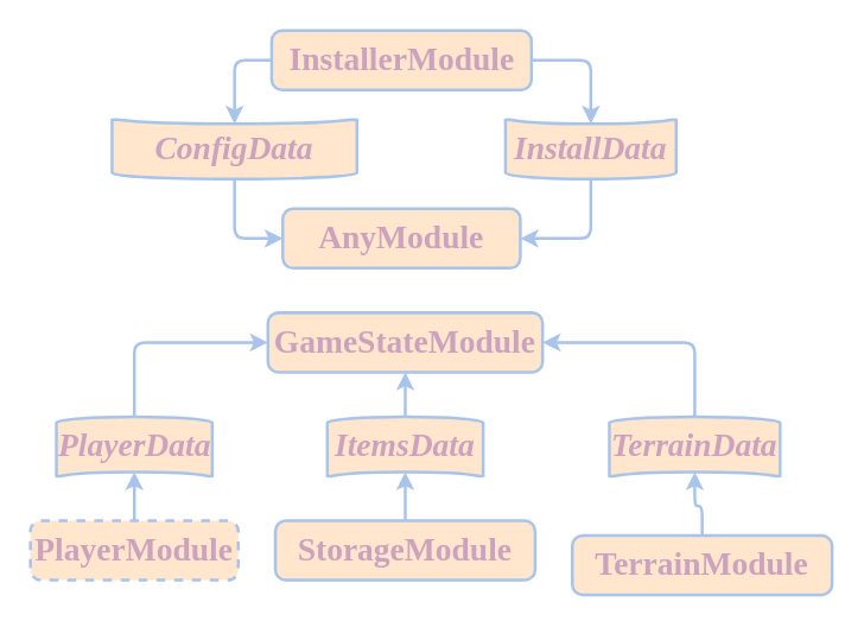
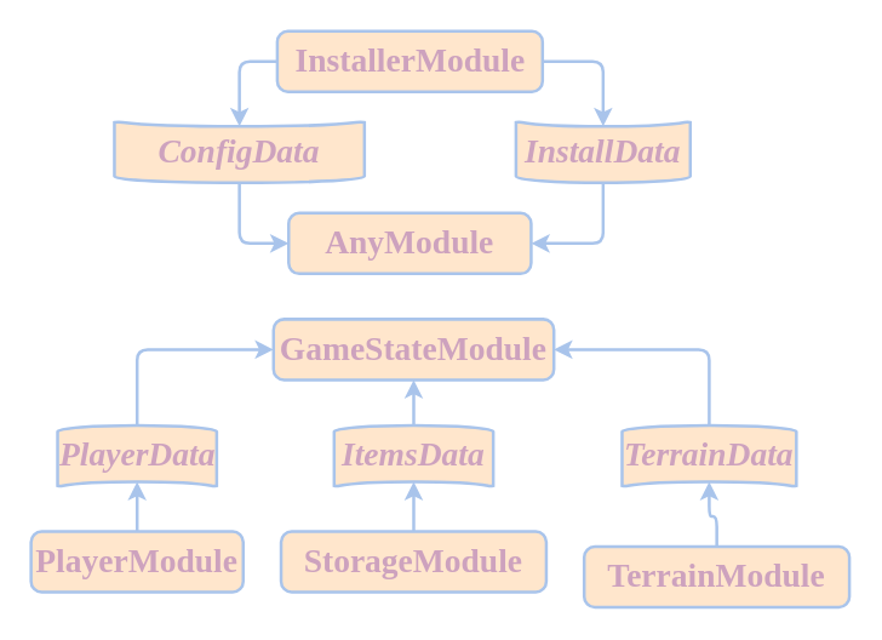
  <mxCell id="0" />
  <mxCell id="1" parent="0" />
  <mxCell id="2" value="&lt;span style=&quot;font-style: normal;&quot;&gt;InstallerModule&lt;/span&gt;" style="rounded=1;whiteSpace=wrap;html=1;absoluteArcSize=1;arcSize=14;strokeWidth=2;fillColor=#ffe6cc;strokeColor=#A9C4EB;fontSize=22;align=center;verticalAlign=middle;fontFamily=Times New Roman;fontStyle=3;fontColor=#CDA2BE;" vertex="1" parent="1"><mxGeometry x="182.5" y="20" width="175" height="40" as="geometry" /></mxCell>
  <mxCell id="3" value="&lt;span style=&quot;font-style: normal;&quot;&gt;AnyModule&lt;/span&gt;" style="rounded=1;whiteSpace=wrap;html=1;absoluteArcSize=1;arcSize=14;strokeWidth=2;fillColor=#ffe6cc;strokeColor=#A9C4EB;fontSize=22;align=center;verticalAlign=middle;fontFamily=Times New Roman;fontStyle=3;fontColor=#CDA2BE;" vertex="1" parent="1"><mxGeometry x="190" y="140" width="160" height="40" as="geometry" /></mxCell>
  <mxCell id="4" style="edgeStyle=orthogonalEdgeStyle;rounded=1;orthogonalLoop=1;jettySize=auto;html=1;exitX=0;exitY=0.5;exitDx=0;exitDy=0;exitPerimeter=0;entryX=0;entryY=0.5;entryDx=0;entryDy=0;strokeColor=#A9C4EB;strokeWidth=2;align=center;verticalAlign=middle;arcSize=14;fontFamily=Times New Roman;fontSize=22;fontColor=#CDA2BE;fontStyle=3;labelBackgroundColor=default;endArrow=classic;fillColor=#ffe6cc;" edge="1" parent="1" source="5" target="3"><mxGeometry relative="1" as="geometry" /></mxCell>
  <mxCell id="5" value="ConfigData" style="strokeWidth=2;html=1;shape=mxgraph.flowchart.stored_data;whiteSpace=wrap;rounded=1;strokeColor=#A9C4EB;align=center;verticalAlign=middle;arcSize=14;fontFamily=Times New Roman;fontSize=22;fontColor=#CDA2BE;fontStyle=3;labelBackgroundColor=none;fillColor=#ffe6cc;direction=north;" vertex="1" parent="1"><mxGeometry x="75" y="80" width="165" height="40" as="geometry" /></mxCell>
  <mxCell id="6" style="edgeStyle=orthogonalEdgeStyle;rounded=1;orthogonalLoop=1;jettySize=auto;html=1;exitX=0;exitY=0.5;exitDx=0;exitDy=0;exitPerimeter=0;entryX=1;entryY=0.5;entryDx=0;entryDy=0;strokeColor=#A9C4EB;strokeWidth=2;align=center;verticalAlign=middle;arcSize=14;fontFamily=Times New Roman;fontSize=22;fontColor=#CDA2BE;fontStyle=3;labelBackgroundColor=default;endArrow=classic;fillColor=#ffe6cc;" edge="1" parent="1" source="7" target="3"><mxGeometry relative="1" as="geometry" /></mxCell>
  <mxCell id="7" value="InstallData" style="strokeWidth=2;html=1;shape=mxgraph.flowchart.stored_data;whiteSpace=wrap;rounded=1;strokeColor=#A9C4EB;align=center;verticalAlign=middle;arcSize=14;fontFamily=Times New Roman;fontSize=22;fontColor=#CDA2BE;fontStyle=3;labelBackgroundColor=none;fillColor=#ffe6cc;direction=north;" vertex="1" parent="1"><mxGeometry x="340" y="80" width="115" height="40" as="geometry" /></mxCell>
  <mxCell id="8" style="edgeStyle=orthogonalEdgeStyle;rounded=1;orthogonalLoop=1;jettySize=auto;html=1;exitX=1;exitY=0.5;exitDx=0;exitDy=0;entryX=0.93;entryY=0.5;entryDx=0;entryDy=0;entryPerimeter=0;strokeColor=#A9C4EB;strokeWidth=2;align=center;verticalAlign=middle;arcSize=14;fontFamily=Times New Roman;fontSize=22;fontColor=#CDA2BE;fontStyle=3;labelBackgroundColor=default;endArrow=classic;fillColor=#ffe6cc;" edge="1" parent="1" source="2" target="7"><mxGeometry relative="1" as="geometry" /></mxCell>
  <mxCell id="9" style="edgeStyle=orthogonalEdgeStyle;rounded=1;orthogonalLoop=1;jettySize=auto;html=1;exitX=0;exitY=0.5;exitDx=0;exitDy=0;entryX=0.93;entryY=0.5;entryDx=0;entryDy=0;entryPerimeter=0;strokeColor=#A9C4EB;strokeWidth=2;align=center;verticalAlign=middle;arcSize=14;fontFamily=Times New Roman;fontSize=22;fontColor=#CDA2BE;fontStyle=3;labelBackgroundColor=default;endArrow=classic;fillColor=#ffe6cc;" edge="1" parent="1" source="2" target="5"><mxGeometry relative="1" as="geometry" /></mxCell>
  <mxCell id="10" value="&lt;span style=&quot;font-style: normal;&quot;&gt;GameStateModule&lt;/span&gt;" style="rounded=1;whiteSpace=wrap;html=1;absoluteArcSize=1;arcSize=14;strokeWidth=2;fillColor=#ffe6cc;strokeColor=#A9C4EB;fontSize=22;align=center;verticalAlign=middle;fontFamily=Times New Roman;fontStyle=3;fontColor=#CDA2BE;" vertex="1" parent="1"><mxGeometry x="180" y="210" width="185" height="40" as="geometry" /></mxCell>
- <mxCell id="11" value="&lt;span style=&quot;font-style: normal;&quot;&gt;PlayerModule&lt;/span&gt;" style="rounded=1;whiteSpace=wrap;html=1;absoluteArcSize=1;arcSize=14;strokeWidth=2;fillColor=#ffe6cc;strokeColor=#A9C4EB;fontSize=22;align=center;verticalAlign=middle;fontFamily=Times New Roman;fontStyle=3;fontColor=#CDA2BE;dashed=1;" vertex="1" parent="1"><mxGeometry x="20" y="350" width="140" height="40" as="geometry" /></mxCell>
+ <mxCell id="11" value="&lt;span style=&quot;font-style: normal;&quot;&gt;PlayerModule&lt;/span&gt;" style="rounded=1;whiteSpace=wrap;html=1;absoluteArcSize=1;arcSize=14;strokeWidth=2;fillColor=#ffe6cc;strokeColor=#A9C4EB;fontSize=22;align=center;verticalAlign=middle;fontFamily=Times New Roman;fontStyle=3;fontColor=#CDA2BE;" vertex="1" parent="1"><mxGeometry x="20" y="350" width="140" height="40" as="geometry" /></mxCell>
  <mxCell id="12" value="&lt;span style=&quot;font-style: normal;&quot;&gt;StorageModule&lt;/span&gt;" style="rounded=1;whiteSpace=wrap;html=1;absoluteArcSize=1;arcSize=14;strokeWidth=2;fillColor=#ffe6cc;strokeColor=#A9C4EB;fontSize=22;align=center;verticalAlign=middle;fontFamily=Times New Roman;fontStyle=3;fontColor=#CDA2BE;" vertex="1" parent="1"><mxGeometry x="185" y="350" width="175" height="40" as="geometry" /></mxCell>
  <mxCell id="13" value="&lt;span style=&quot;font-style: normal;&quot;&gt;TerrainModule&lt;/span&gt;" style="rounded=1;whiteSpace=wrap;html=1;absoluteArcSize=1;arcSize=14;strokeWidth=2;fillColor=#ffe6cc;strokeColor=#A9C4EB;fontSize=22;align=center;verticalAlign=middle;fontFamily=Times New Roman;fontStyle=3;fontColor=#CDA2BE;" vertex="1" parent="1"><mxGeometry x="385" y="360" width="175" height="40" as="geometry" /></mxCell>
  <mxCell id="14" style="edgeStyle=orthogonalEdgeStyle;rounded=1;orthogonalLoop=1;jettySize=auto;html=1;exitX=0;exitY=0.5;exitDx=0;exitDy=0;exitPerimeter=0;entryX=0;entryY=0.5;entryDx=0;entryDy=0;strokeColor=#A9C4EB;strokeWidth=2;align=center;verticalAlign=middle;arcSize=14;fontFamily=Times New Roman;fontSize=22;fontColor=#CDA2BE;fontStyle=3;labelBackgroundColor=default;endArrow=classic;fillColor=#ffe6cc;" edge="1" parent="1" source="15" target="10"><mxGeometry relative="1" as="geometry" /></mxCell>
  <mxCell id="15" value="PlayerData" style="strokeWidth=2;html=1;shape=mxgraph.flowchart.stored_data;whiteSpace=wrap;rounded=1;strokeColor=#A9C4EB;align=center;verticalAlign=middle;arcSize=14;fontFamily=Times New Roman;fontSize=22;fontColor=#CDA2BE;fontStyle=3;labelBackgroundColor=none;fillColor=#ffe6cc;direction=south;" vertex="1" parent="1"><mxGeometry x="37.5" y="280" width="105" height="40" as="geometry" /></mxCell>
  <mxCell id="16" style="edgeStyle=orthogonalEdgeStyle;rounded=1;orthogonalLoop=1;jettySize=auto;html=1;exitX=0;exitY=0.5;exitDx=0;exitDy=0;exitPerimeter=0;entryX=0.5;entryY=1;entryDx=0;entryDy=0;strokeColor=#A9C4EB;strokeWidth=2;align=center;verticalAlign=middle;arcSize=14;fontFamily=Times New Roman;fontSize=22;fontColor=#CDA2BE;fontStyle=3;labelBackgroundColor=default;endArrow=classic;fillColor=#ffe6cc;" edge="1" parent="1" source="17" target="10"><mxGeometry relative="1" as="geometry" /></mxCell>
  <mxCell id="17" value="ItemsData" style="strokeWidth=2;html=1;shape=mxgraph.flowchart.stored_data;whiteSpace=wrap;rounded=1;strokeColor=#A9C4EB;align=center;verticalAlign=middle;arcSize=14;fontFamily=Times New Roman;fontSize=22;fontColor=#CDA2BE;fontStyle=3;labelBackgroundColor=none;fillColor=#ffe6cc;direction=south;" vertex="1" parent="1"><mxGeometry x="220" y="280" width="105" height="40" as="geometry" /></mxCell>
  <mxCell id="18" style="edgeStyle=orthogonalEdgeStyle;rounded=1;orthogonalLoop=1;jettySize=auto;html=1;exitX=0;exitY=0.5;exitDx=0;exitDy=0;exitPerimeter=0;entryX=1;entryY=0.5;entryDx=0;entryDy=0;strokeColor=#A9C4EB;strokeWidth=2;align=center;verticalAlign=middle;arcSize=14;fontFamily=Times New Roman;fontSize=22;fontColor=#CDA2BE;fontStyle=3;labelBackgroundColor=default;endArrow=classic;fillColor=#ffe6cc;" edge="1" parent="1" source="19" target="10"><mxGeometry relative="1" as="geometry" /></mxCell>
  <mxCell id="19" value="TerrainData" style="strokeWidth=2;html=1;shape=mxgraph.flowchart.stored_data;whiteSpace=wrap;rounded=1;strokeColor=#A9C4EB;align=center;verticalAlign=middle;arcSize=14;fontFamily=Times New Roman;fontSize=22;fontColor=#CDA2BE;fontStyle=3;labelBackgroundColor=none;fillColor=#ffe6cc;direction=south;" vertex="1" parent="1"><mxGeometry x="410" y="280" width="115" height="40" as="geometry" /></mxCell>
  <mxCell id="20" style="edgeStyle=orthogonalEdgeStyle;rounded=1;orthogonalLoop=1;jettySize=auto;html=1;exitX=0.5;exitY=0;exitDx=0;exitDy=0;entryX=0.93;entryY=0.5;entryDx=0;entryDy=0;entryPerimeter=0;strokeColor=#A9C4EB;strokeWidth=2;align=center;verticalAlign=middle;arcSize=14;fontFamily=Times New Roman;fontSize=22;fontColor=#CDA2BE;fontStyle=3;labelBackgroundColor=default;endArrow=classic;fillColor=#ffe6cc;" edge="1" parent="1" source="11" target="15"><mxGeometry relative="1" as="geometry" /></mxCell>
  <mxCell id="21" style="edgeStyle=orthogonalEdgeStyle;rounded=1;orthogonalLoop=1;jettySize=auto;html=1;exitX=0.5;exitY=0;exitDx=0;exitDy=0;entryX=0.93;entryY=0.5;entryDx=0;entryDy=0;entryPerimeter=0;strokeColor=#A9C4EB;strokeWidth=2;align=center;verticalAlign=middle;arcSize=14;fontFamily=Times New Roman;fontSize=22;fontColor=#CDA2BE;fontStyle=3;labelBackgroundColor=default;endArrow=classic;fillColor=#ffe6cc;" edge="1" parent="1" source="12" target="17"><mxGeometry relative="1" as="geometry" /></mxCell>
  <mxCell id="22" style="edgeStyle=orthogonalEdgeStyle;rounded=1;orthogonalLoop=1;jettySize=auto;html=1;exitX=0.5;exitY=0;exitDx=0;exitDy=0;entryX=0.93;entryY=0.5;entryDx=0;entryDy=0;entryPerimeter=0;strokeColor=#A9C4EB;strokeWidth=2;align=center;verticalAlign=middle;arcSize=14;fontFamily=Times New Roman;fontSize=22;fontColor=#CDA2BE;fontStyle=3;labelBackgroundColor=default;endArrow=classic;fillColor=#ffe6cc;" edge="1" parent="1" source="13" target="19"><mxGeometry relative="1" as="geometry" /></mxCell>
